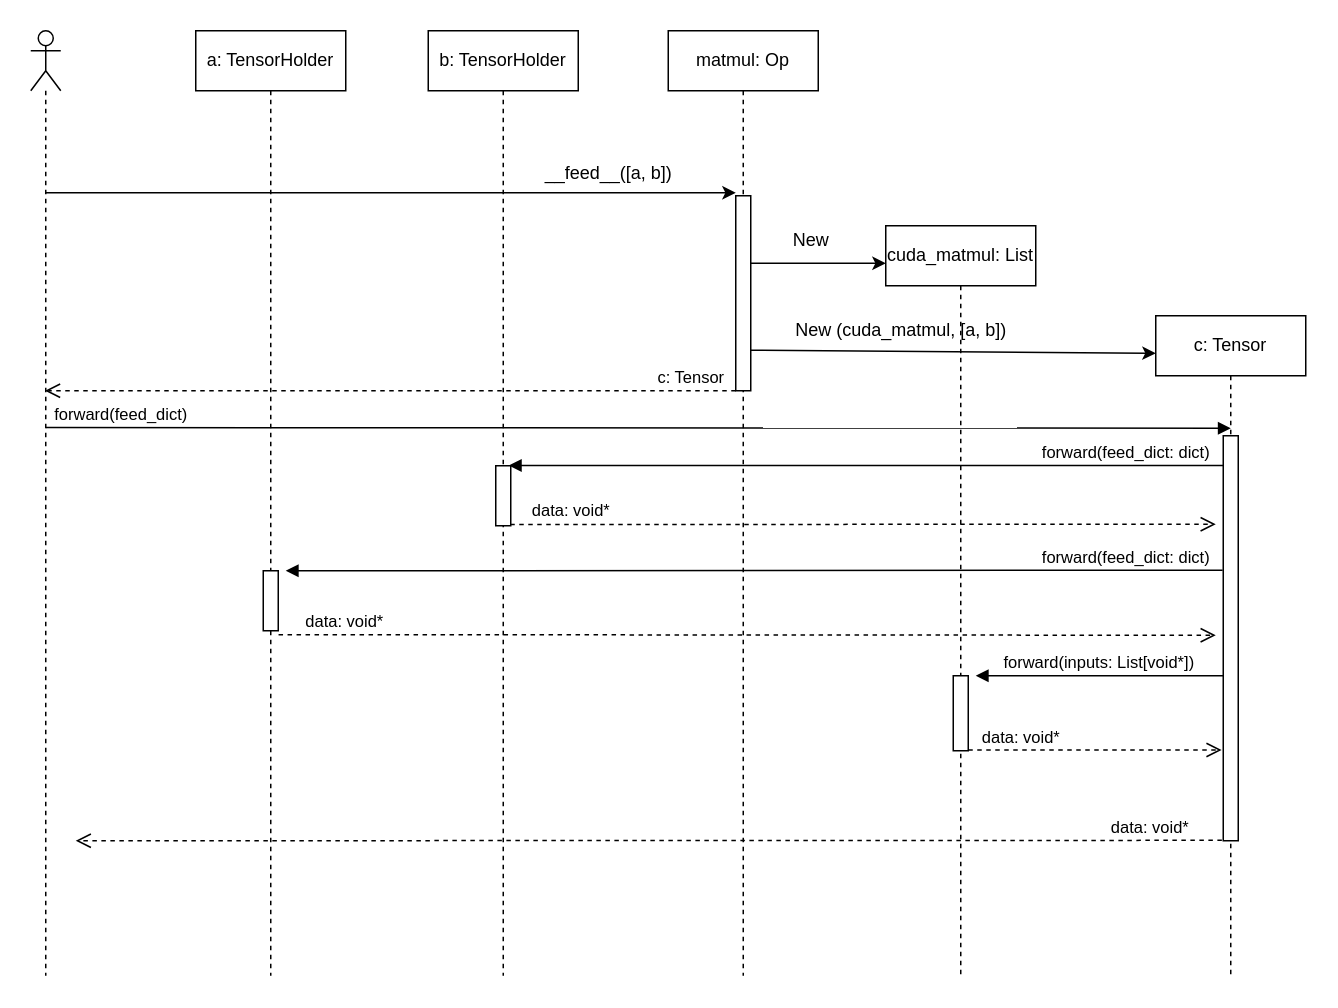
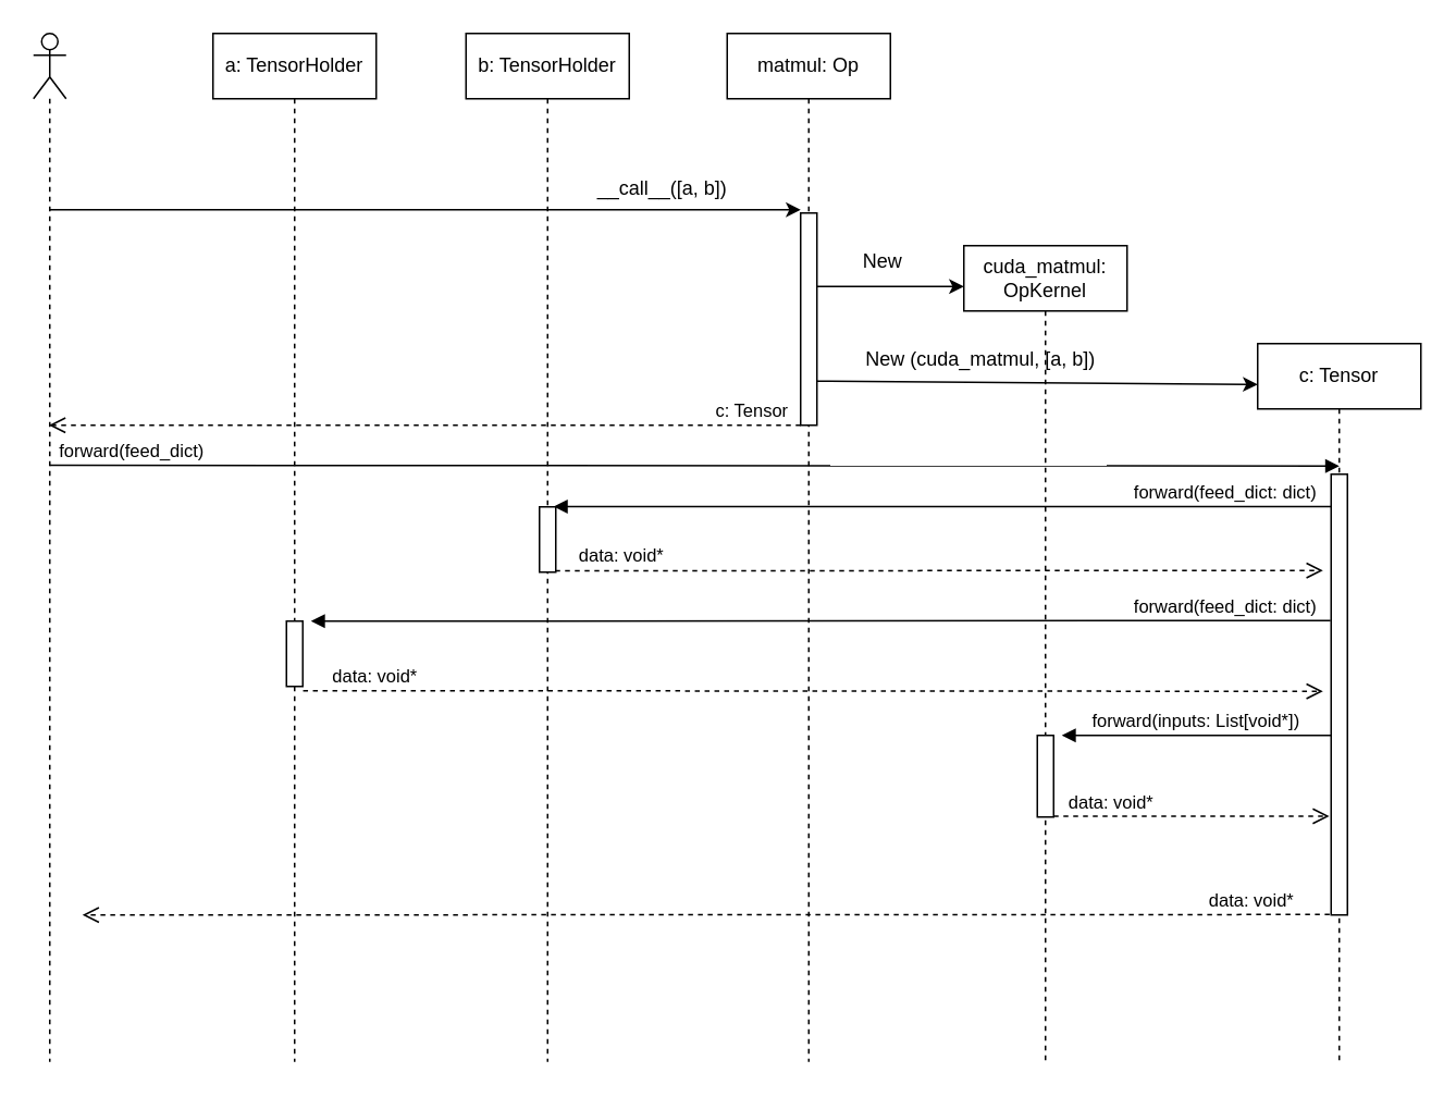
  <mxCell id="0" />
  <mxCell id="1" parent="0" />
  <mxCell id="2" value="" style="endArrow=classic;html=1;entryX=0;entryY=0.5;entryDx=0;entryDy=0;" edge="1" parent="1"><mxGeometry width="50" height="50" relative="1" as="geometry"><mxPoint x="500" y="175" as="sourcePoint" /><mxPoint x="590" y="175" as="targetPoint" /></mxGeometry></mxCell>
  <mxCell id="3" value="New" style="text;html=1;align=center;verticalAlign=middle;resizable=0;points=[];autosize=1;" vertex="1" parent="1"><mxGeometry x="520" y="150" width="40" height="20" as="geometry" /></mxCell>
- <mxCell id="4" value="__feed__([a, b])" style="text;html=1;align=center;verticalAlign=middle;resizable=0;points=[];autosize=1;" vertex="1" parent="1"><mxGeometry x="360" y="105" width="90" height="20" as="geometry" /></mxCell>
+ <mxCell id="4" value="__call__([a, b])" style="text;html=1;align=center;verticalAlign=middle;resizable=0;points=[];autosize=1;" vertex="1" parent="1"><mxGeometry x="360" y="105" width="90" height="20" as="geometry" /></mxCell>
  <mxCell id="5" value="" style="endArrow=classic;html=1;" edge="1" parent="1" source="9"><mxGeometry width="50" height="50" relative="1" as="geometry"><mxPoint x="70" y="128" as="sourcePoint" /><mxPoint x="490" y="128" as="targetPoint" /></mxGeometry></mxCell>
  <mxCell id="6" value="" style="endArrow=classic;html=1;entryX=0;entryY=0.5;entryDx=0;entryDy=0;exitX=0.963;exitY=0.792;exitDx=0;exitDy=0;exitPerimeter=0;" edge="1" parent="1" source="13"><mxGeometry width="50" height="50" relative="1" as="geometry"><mxPoint x="504" y="235" as="sourcePoint" /><mxPoint x="770" y="235" as="targetPoint" /></mxGeometry></mxCell>
  <mxCell id="7" value="New (cuda_matmul, [a, b])" style="text;html=1;align=center;verticalAlign=middle;resizable=0;points=[];autosize=1;" vertex="1" parent="1"><mxGeometry x="520" y="210" width="160" height="20" as="geometry" /></mxCell>
  <mxCell id="8" value="forward(feed_dict: dict)" style="html=1;verticalAlign=bottom;endArrow=block;entryX=0.872;entryY=-0.005;entryDx=0;entryDy=0;entryPerimeter=0;" edge="1" parent="1" source="18" target="14"><mxGeometry x="-0.727" width="80" relative="1" as="geometry"><mxPoint x="810" y="320" as="sourcePoint" /><mxPoint x="350" y="310" as="targetPoint" /><mxPoint as="offset" /></mxGeometry></mxCell>
  <mxCell id="9" value="" style="shape=umlLifeline;participant=umlActor;perimeter=lifelinePerimeter;whiteSpace=wrap;html=1;container=1;collapsible=0;recursiveResize=0;verticalAlign=top;spacingTop=36;outlineConnect=0;" vertex="1" parent="1"><mxGeometry x="20" y="20" width="20" height="630" as="geometry" /></mxCell>
  <mxCell id="10" value="a: TensorHolder" style="shape=umlLifeline;perimeter=lifelinePerimeter;whiteSpace=wrap;html=1;container=1;collapsible=0;recursiveResize=0;outlineConnect=0;" vertex="1" parent="1"><mxGeometry x="130" y="20" width="100" height="630" as="geometry" /></mxCell>
  <mxCell id="11" value="b: TensorHolder" style="shape=umlLifeline;perimeter=lifelinePerimeter;whiteSpace=wrap;html=1;container=1;collapsible=0;recursiveResize=0;outlineConnect=0;" vertex="1" parent="1"><mxGeometry x="285" y="20" width="100" height="630" as="geometry" /></mxCell>
  <mxCell id="12" value="matmul: Op" style="shape=umlLifeline;perimeter=lifelinePerimeter;whiteSpace=wrap;html=1;container=1;collapsible=0;recursiveResize=0;outlineConnect=0;" vertex="1" parent="1"><mxGeometry x="445" y="20" width="100" height="630" as="geometry" /></mxCell>
  <mxCell id="13" value="" style="html=1;points=[];perimeter=orthogonalPerimeter;" vertex="1" parent="1"><mxGeometry x="490" y="130" width="10" height="130" as="geometry" /></mxCell>
  <mxCell id="14" value="" style="html=1;points=[];perimeter=orthogonalPerimeter;" vertex="1" parent="1"><mxGeometry x="330" y="310" width="10" height="40" as="geometry" /></mxCell>
  <mxCell id="15" value="" style="html=1;points=[];perimeter=orthogonalPerimeter;" vertex="1" parent="1"><mxGeometry x="175" y="380" width="10" height="40" as="geometry" /></mxCell>
  <mxCell id="16" value="forward(feed_dict)" style="html=1;verticalAlign=bottom;endArrow=block;" edge="1" parent="1"><mxGeometry x="-0.873" width="80" relative="1" as="geometry"><mxPoint x="30" y="284.5" as="sourcePoint" /><mxPoint x="820" y="285" as="targetPoint" /><mxPoint as="offset" /></mxGeometry></mxCell>
  <mxCell id="17" value="c: Tensor" style="shape=umlLifeline;perimeter=lifelinePerimeter;whiteSpace=wrap;html=1;container=1;collapsible=0;recursiveResize=0;outlineConnect=0;" vertex="1" parent="1"><mxGeometry x="770" y="210" width="100" height="440" as="geometry" /></mxCell>
  <mxCell id="18" value="" style="html=1;points=[];perimeter=orthogonalPerimeter;" vertex="1" parent="17"><mxGeometry x="45" y="80" width="10" height="270" as="geometry" /></mxCell>
  <mxCell id="19" value="data: void*" style="html=1;verticalAlign=bottom;endArrow=open;dashed=1;endSize=8;exitX=0.967;exitY=0.979;exitDx=0;exitDy=0;exitPerimeter=0;" edge="1" parent="1" source="14"><mxGeometry x="-0.829" relative="1" as="geometry"><mxPoint x="430" y="350" as="sourcePoint" /><mxPoint x="810" y="349" as="targetPoint" /><mxPoint as="offset" /></mxGeometry></mxCell>
  <mxCell id="20" value="c: Tensor" style="html=1;verticalAlign=bottom;endArrow=open;dashed=1;endSize=8;" edge="1" parent="1" target="9"><mxGeometry x="-0.87" relative="1" as="geometry"><mxPoint x="490" y="260" as="sourcePoint" /><mxPoint x="410" y="260" as="targetPoint" /><mxPoint as="offset" /></mxGeometry></mxCell>
  <mxCell id="21" value="forward(feed_dict: dict)" style="html=1;verticalAlign=bottom;endArrow=block;exitX=-0.04;exitY=0.332;exitDx=0;exitDy=0;exitPerimeter=0;" edge="1" parent="1" source="18"><mxGeometry x="-0.791" width="80" relative="1" as="geometry"><mxPoint x="810" y="380" as="sourcePoint" /><mxPoint x="190" y="380" as="targetPoint" /><mxPoint as="offset" /></mxGeometry></mxCell>
  <mxCell id="22" value="data: void*" style="html=1;verticalAlign=bottom;endArrow=open;dashed=1;endSize=8;exitX=1.02;exitY=1.065;exitDx=0;exitDy=0;exitPerimeter=0;" edge="1" parent="1" source="15"><mxGeometry x="-0.859" relative="1" as="geometry"><mxPoint x="300" y="430" as="sourcePoint" /><mxPoint x="810" y="423" as="targetPoint" /><mxPoint as="offset" /></mxGeometry></mxCell>
- <mxCell id="23" value="&lt;span&gt;cuda_matmul: List&lt;/span&gt;" style="shape=umlLifeline;perimeter=lifelinePerimeter;whiteSpace=wrap;html=1;container=1;collapsible=0;recursiveResize=0;outlineConnect=0;" vertex="1" parent="1"><mxGeometry x="590" y="150" width="100" height="500" as="geometry" /></mxCell>
+ <mxCell id="23" value="&lt;span&gt;cuda_matmul: OpKernel&lt;/span&gt;" style="shape=umlLifeline;perimeter=lifelinePerimeter;whiteSpace=wrap;html=1;container=1;collapsible=0;recursiveResize=0;outlineConnect=0;" vertex="1" parent="1"><mxGeometry x="590" y="150" width="100" height="500" as="geometry" /></mxCell>
  <mxCell id="24" value="" style="html=1;points=[];perimeter=orthogonalPerimeter;" vertex="1" parent="23"><mxGeometry x="45" y="300" width="10" height="50" as="geometry" /></mxCell>
  <mxCell id="25" value="forward(inputs: List[void*])" style="html=1;verticalAlign=bottom;endArrow=block;" edge="1" parent="1"><mxGeometry width="80" relative="1" as="geometry"><mxPoint x="815" y="450" as="sourcePoint" /><mxPoint x="650" y="450" as="targetPoint" /></mxGeometry></mxCell>
  <mxCell id="26" value="data: void*" style="html=1;verticalAlign=bottom;endArrow=open;dashed=1;endSize=8;entryX=-0.11;entryY=0.776;entryDx=0;entryDy=0;entryPerimeter=0;" edge="1" parent="1" source="24" target="18"><mxGeometry x="-0.586" relative="1" as="geometry"><mxPoint x="770" y="510" as="sourcePoint" /><mxPoint x="690" y="510" as="targetPoint" /><mxPoint as="offset" /></mxGeometry></mxCell>
  <mxCell id="27" value="data: void*" style="html=1;verticalAlign=bottom;endArrow=open;dashed=1;endSize=8;exitX=-0.092;exitY=0.999;exitDx=0;exitDy=0;exitPerimeter=0;" edge="1" parent="1" source="18"><mxGeometry x="-0.871" relative="1" as="geometry"><mxPoint x="800" y="560" as="sourcePoint" /><mxPoint x="50" y="560" as="targetPoint" /><mxPoint x="1" as="offset" /></mxGeometry></mxCell>
